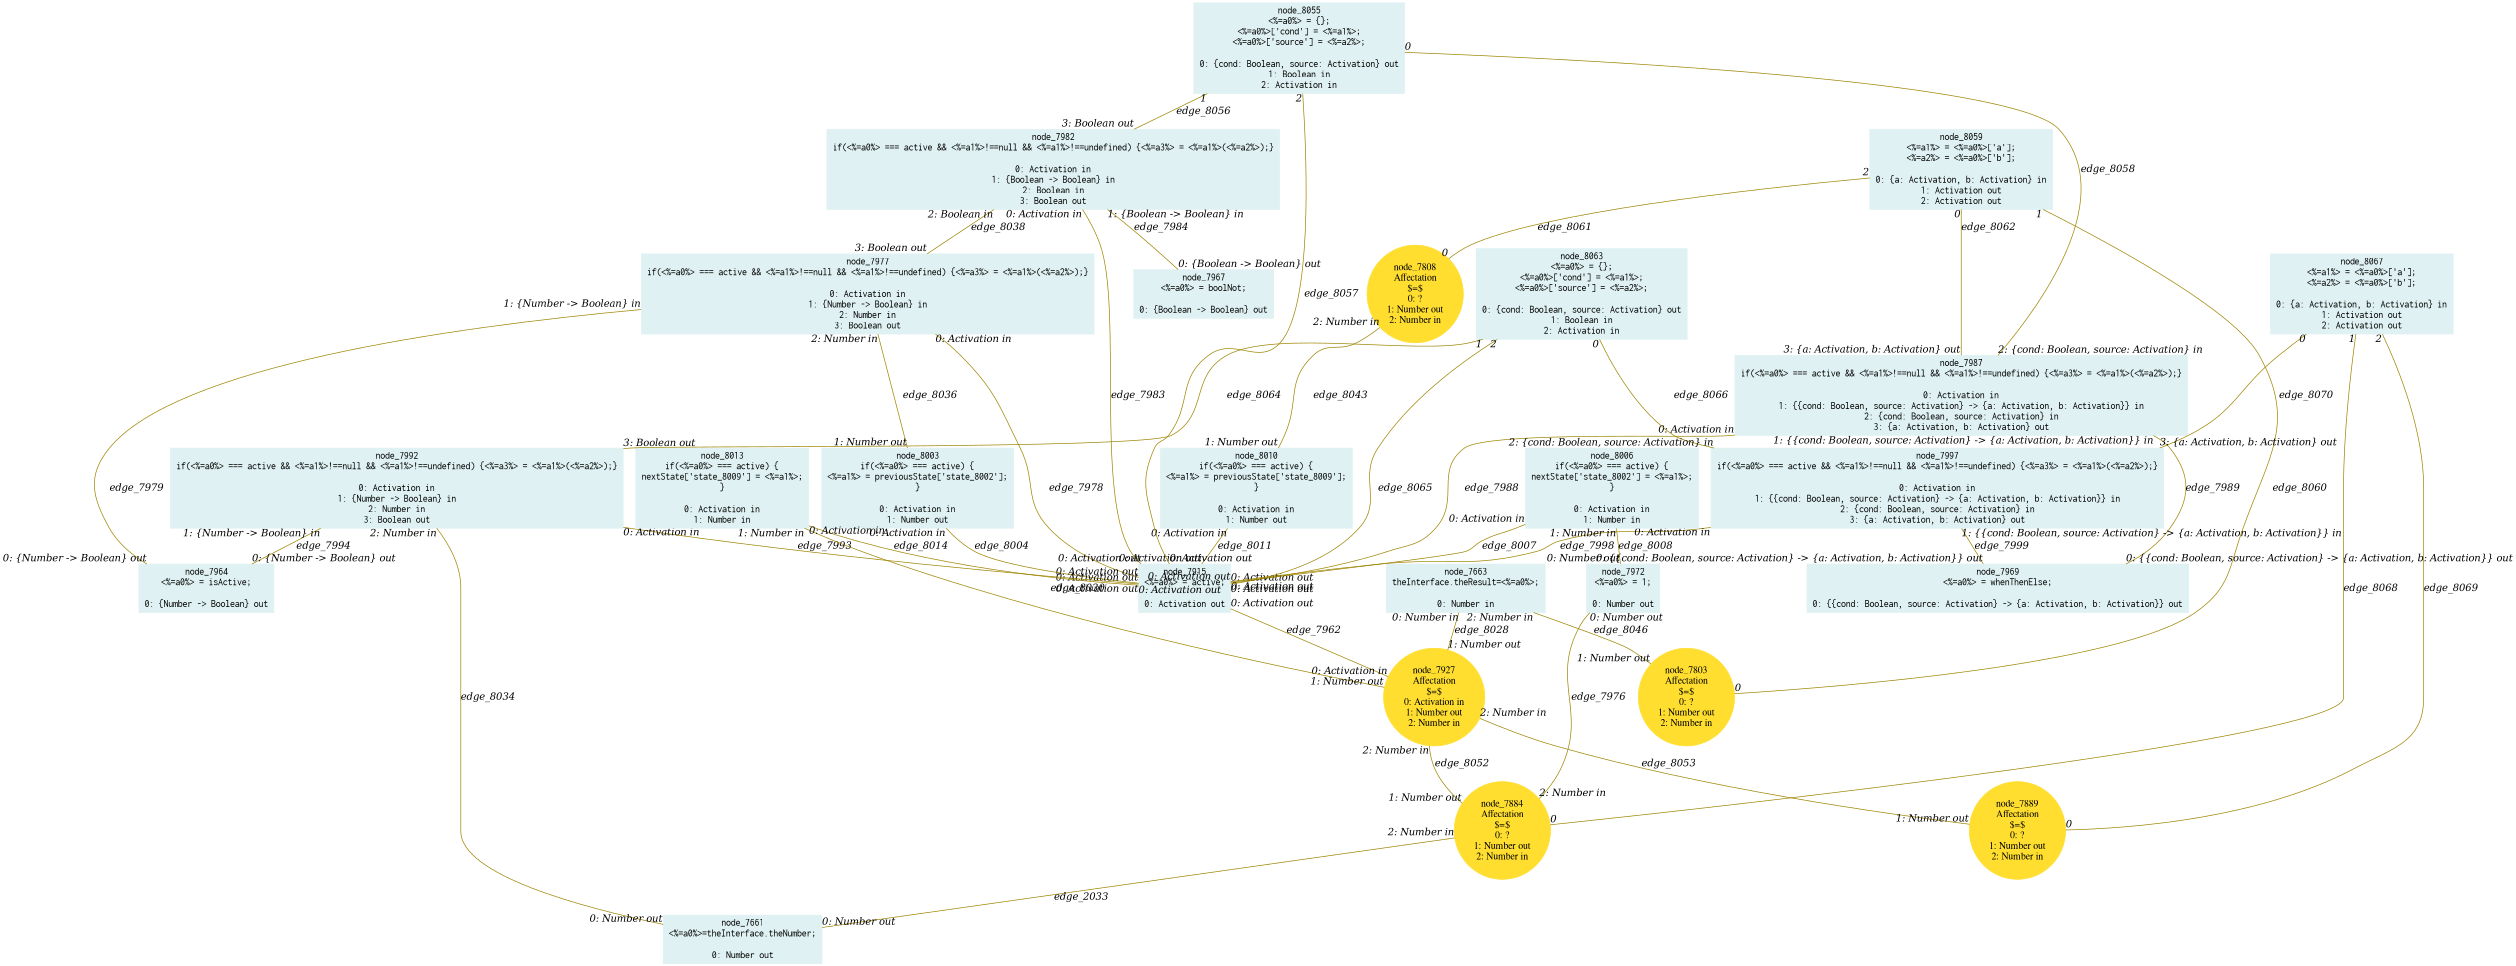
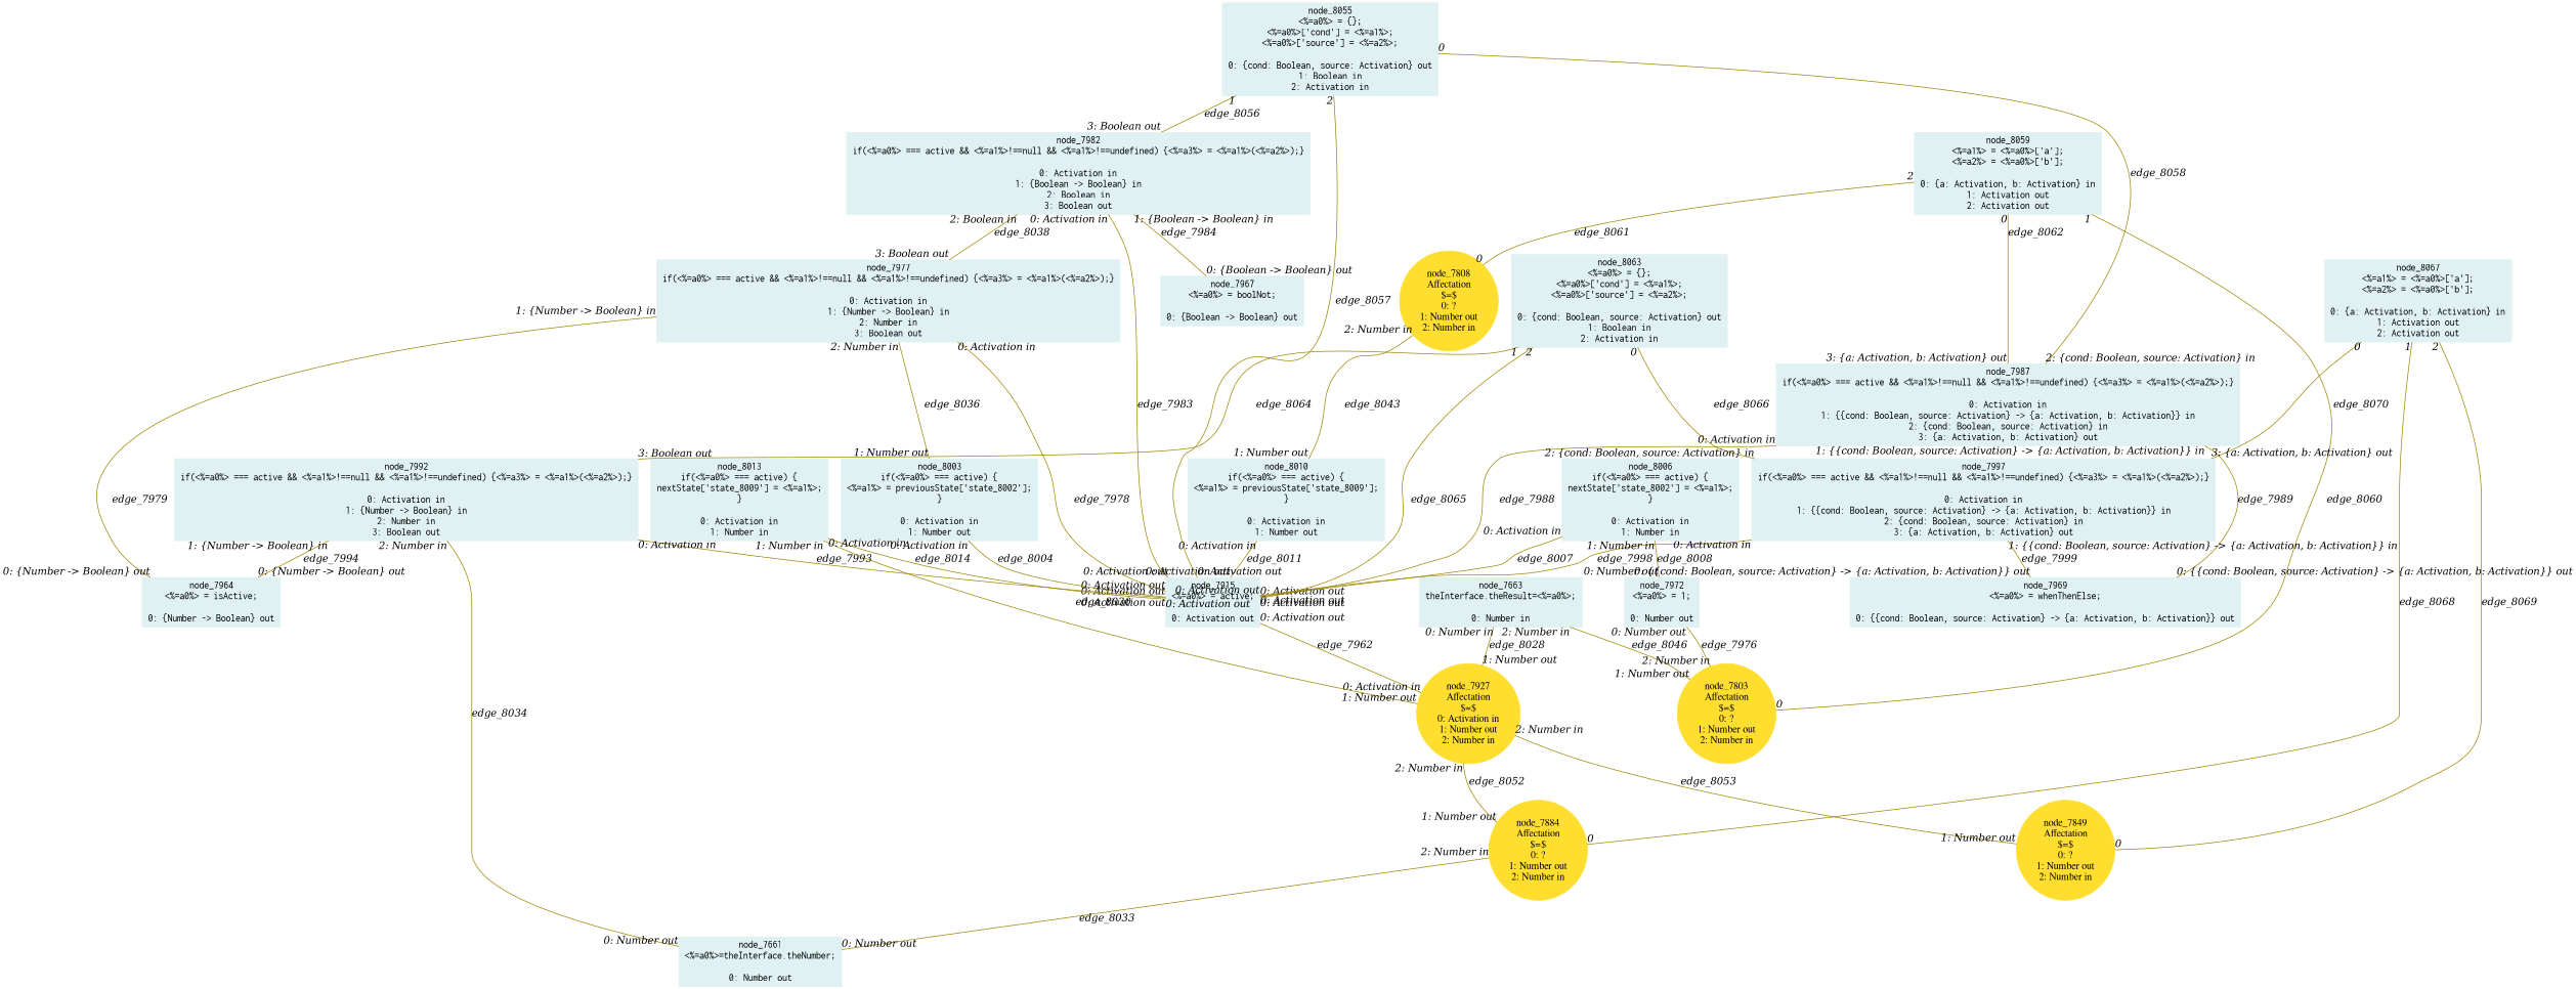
  digraph {
    node [color="#dff1f2" fontname=Courier shape=box style=filled]
    edge [arrowHead=none arrowsize=1 color="#9d8400" dir=none fontname="Times-Italic" headlabel="0: Activation out" taillabel="0: Activation in"]
    n1 [label="node_7661\n<%=a0%>=theInterface.theNumber;\n\n0: Number out"]
    n2 [label="node_7663\ntheInterface.theResult=<%=a0%>;\n\n0: Number in"]
    n3 [color="#ffde2f" fontname=Times label="node_7927\nAffectation\n$=$\n0: Activation in\n1: Number out\n2: Number in" shape=ellipse]
    n4 [color="#ffde2f" fontname=Times label="node_7803\nAffectation\n$=$\n0: ?\n1: Number out\n2: Number in" shape=ellipse]
    n5 [color="#ffde2f" fontname=Times label="node_7884\nAffectation\n$=$\n0: ?\n1: Number out\n2: Number in" shape=ellipse]
-   n6 [color="#ffde2f" fontname=Times label="node_7889\nAffectation\n$=$\n0: ?\n1: Number out\n2: Number in" shape=ellipse]
+   n6 [color="#ffde2f" fontname=Times label="node_7849\nAffectation\n$=$\n0: ?\n1: Number out\n2: Number in" shape=ellipse]
    n7 [color="#ffde2f" fontname=Times label="node_7808\nAffectation\n$=$\n0: ?\n1: Number out\n2: Number in" shape=ellipse]
    n8 [label="node_8010\nif(<%=a0%> === active) {\n<%=a1%> = previousState['state_8009'];\n}\n\n0: Activation in\n1: Number out"]
    n9 [label="node_7915\n<%=a0%> = active;\n\n0: Activation out"]
    n10 [label="node_7964\n<%=a0%> = isActive;\n\n0: {Number -> Boolean} out"]
    n11 [label="node_7967\n<%=a0%> = boolNot;\n\n0: {Boolean -> Boolean} out"]
    n12 [label="node_7969\n<%=a0%> = whenThenElse;\n\n0: {{cond: Boolean, source: Activation} -> {a: Activation, b: Activation}} out"]
    n13 [label="node_7972\n<%=a0%> = 1;\n\n0: Number out"]
    n14 [label="node_7977\nif(<%=a0%> === active && <%=a1%>!==null && <%=a1%>!==undefined) {<%=a3%> = <%=a1%>(<%=a2%>);}\n\n0: Activation in\n1: {Number -> Boolean} in\n2: Number in\n3: Boolean out"]
    n15 [label="node_8003\nif(<%=a0%> === active) {\n<%=a1%> = previousState['state_8002'];\n}\n\n0: Activation in\n1: Number out"]
    n16 [label="node_7982\nif(<%=a0%> === active && <%=a1%>!==null && <%=a1%>!==undefined) {<%=a3%> = <%=a1%>(<%=a2%>);}\n\n0: Activation in\n1: {Boolean -> Boolean} in\n2: Boolean in\n3: Boolean out"]
    n17 [label="node_7987\nif(<%=a0%> === active && <%=a1%>!==null && <%=a1%>!==undefined) {<%=a3%> = <%=a1%>(<%=a2%>);}\n\n0: Activation in\n1: {{cond: Boolean, source: Activation} -> {a: Activation, b: Activation}} in\n2: {cond: Boolean, source: Activation} in\n3: {a: Activation, b: Activation} out"]
    n18 [label="node_7992\nif(<%=a0%> === active && <%=a1%>!==null && <%=a1%>!==undefined) {<%=a3%> = <%=a1%>(<%=a2%>);}\n\n0: Activation in\n1: {Number -> Boolean} in\n2: Number in\n3: Boolean out"]
    n19 [label="node_7997\nif(<%=a0%> === active && <%=a1%>!==null && <%=a1%>!==undefined) {<%=a3%> = <%=a1%>(<%=a2%>);}\n\n0: Activation in\n1: {{cond: Boolean, source: Activation} -> {a: Activation, b: Activation}} in\n2: {cond: Boolean, source: Activation} in\n3: {a: Activation, b: Activation} out"]
    n20 [label="node_8006\nif(<%=a0%> === active) {\nnextState['state_8002'] = <%=a1%>;\n}\n\n0: Activation in\n1: Number in"]
    n21 [label="node_8013\nif(<%=a0%> === active) {\nnextState['state_8009'] = <%=a1%>;\n}\n\n0: Activation in\n1: Number in"]
    n22 [label="node_8055\n<%=a0%> = {};\n<%=a0%>['cond'] = <%=a1%>;\n<%=a0%>['source'] = <%=a2%>;\n\n0: {cond: Boolean, source: Activation} out\n1: Boolean in\n2: Activation in"]
    n23 [label="node_8059\n<%=a1%> = <%=a0%>['a'];\n<%=a2%> = <%=a0%>['b'];\n\n0: {a: Activation, b: Activation} in\n1: Activation out\n2: Activation out"]
    n24 [label="node_8063\n<%=a0%> = {};\n<%=a0%>['cond'] = <%=a1%>;\n<%=a0%>['source'] = <%=a2%>;\n\n0: {cond: Boolean, source: Activation} out\n1: Boolean in\n2: Activation in"]
    n25 [label="node_8067\n<%=a1%> = <%=a0%>['a'];\n<%=a2%> = <%=a0%>['b'];\n\n0: {a: Activation, b: Activation} in\n1: Activation out\n2: Activation out"]
    n2 -> n3 [headlabel="1: Number out" label=edge_8028 taillabel="0: Number in"]
    n2 -> n4 [headlabel="1: Number out" label=edge_8046 taillabel="2: Number in"]
    n3 -> n5 [headlabel="1: Number out" label=edge_8052 taillabel="2: Number in"]
    n3 -> n6 [headlabel="1: Number out" label=edge_8053 taillabel="2: Number in"]
-   n5 -> n1 [headlabel="0: Number out" label=edge_2033 taillabel="2: Number in"]
+   n5 -> n1 [headlabel="0: Number out" label=edge_8033 taillabel="2: Number in"]
    n7 -> n8 [headlabel="1: Number out" label=edge_8043 taillabel="2: Number in"]
    n8 -> n9 [label=edge_8011]
    n9 -> n3 [headlabel="0: Activation in" label=edge_7962 taillabel="0: Activation out"]
-   n13 -> n5 [headlabel="2: Number in" label=edge_7976 taillabel="0: Number out"]
+   n13 -> n4 [headlabel="2: Number in" label=edge_7976 taillabel="0: Number out"]
    n14 -> n9 [label=edge_7978]
    n14 -> n10 [headlabel="0: {Number -> Boolean} out" label=edge_7979 taillabel="1: {Number -> Boolean} in"]
    n14 -> n15 [headlabel="1: Number out" label=edge_8036 taillabel="2: Number in"]
    n15 -> n9 [label=edge_8004]
    n16 -> n9 [label=edge_7983]
    n16 -> n11 [headlabel="0: {Boolean -> Boolean} out" label=edge_7984 taillabel="1: {Boolean -> Boolean} in"]
    n16 -> n14 [headlabel="3: Boolean out" label=edge_8038 taillabel="2: Boolean in"]
    n17 -> n9 [label=edge_7988]
    n17 -> n12 [headlabel="0: {{cond: Boolean, source: Activation} -> {a: Activation, b: Activation}} out" label=edge_7989 taillabel="1: {{cond: Boolean, source: Activation} -> {a: Activation, b: Activation}} in"]
    n18 -> n1 [headlabel="0: Number out" label=edge_8034 taillabel="2: Number in"]
    n18 -> n9 [label=edge_7993]
    n18 -> n10 [headlabel="0: {Number -> Boolean} out" label=edge_7994 taillabel="1: {Number -> Boolean} in"]
    n19 -> n9 [label=edge_7998]
    n19 -> n12 [headlabel="0: {{cond: Boolean, source: Activation} -> {a: Activation, b: Activation}} out" label=edge_7999 taillabel="1: {{cond: Boolean, source: Activation} -> {a: Activation, b: Activation}} in"]
    n20 -> n9 [label=edge_8007]
    n20 -> n13 [headlabel="0: Number out" label=edge_8008 taillabel="1: Number in"]
    n21 -> n3 [headlabel="1: Number out" label=edge_8030 taillabel="1: Number in"]
    n21 -> n9 [label=edge_8014]
    n22 -> n9 [label=edge_8057 taillabel=2]
    n22 -> n16 [headlabel="3: Boolean out" label=edge_8056 taillabel=1]
    n22 -> n17 [headlabel="2: {cond: Boolean, source: Activation} in" label=edge_8058 taillabel=0]
    n23 -> n4 [headlabel=0 label=edge_8060 taillabel=1]
    n23 -> n7 [headlabel=0 label=edge_8061 taillabel=2]
    n23 -> n17 [headlabel="3: {a: Activation, b: Activation} out" label=edge_8062 taillabel=0]
    n24 -> n9 [label=edge_8065 taillabel=2]
    n24 -> n18 [headlabel="3: Boolean out" label=edge_8064 taillabel=1]
    n24 -> n19 [headlabel="2: {cond: Boolean, source: Activation} in" label=edge_8066 taillabel=0]
    n25 -> n5 [headlabel=0 label=edge_8068 taillabel=1]
    n25 -> n6 [headlabel=0 label=edge_8069 taillabel=2]
    n25 -> n19 [headlabel="3: {a: Activation, b: Activation} out" label=edge_8070 taillabel=0]
  }
